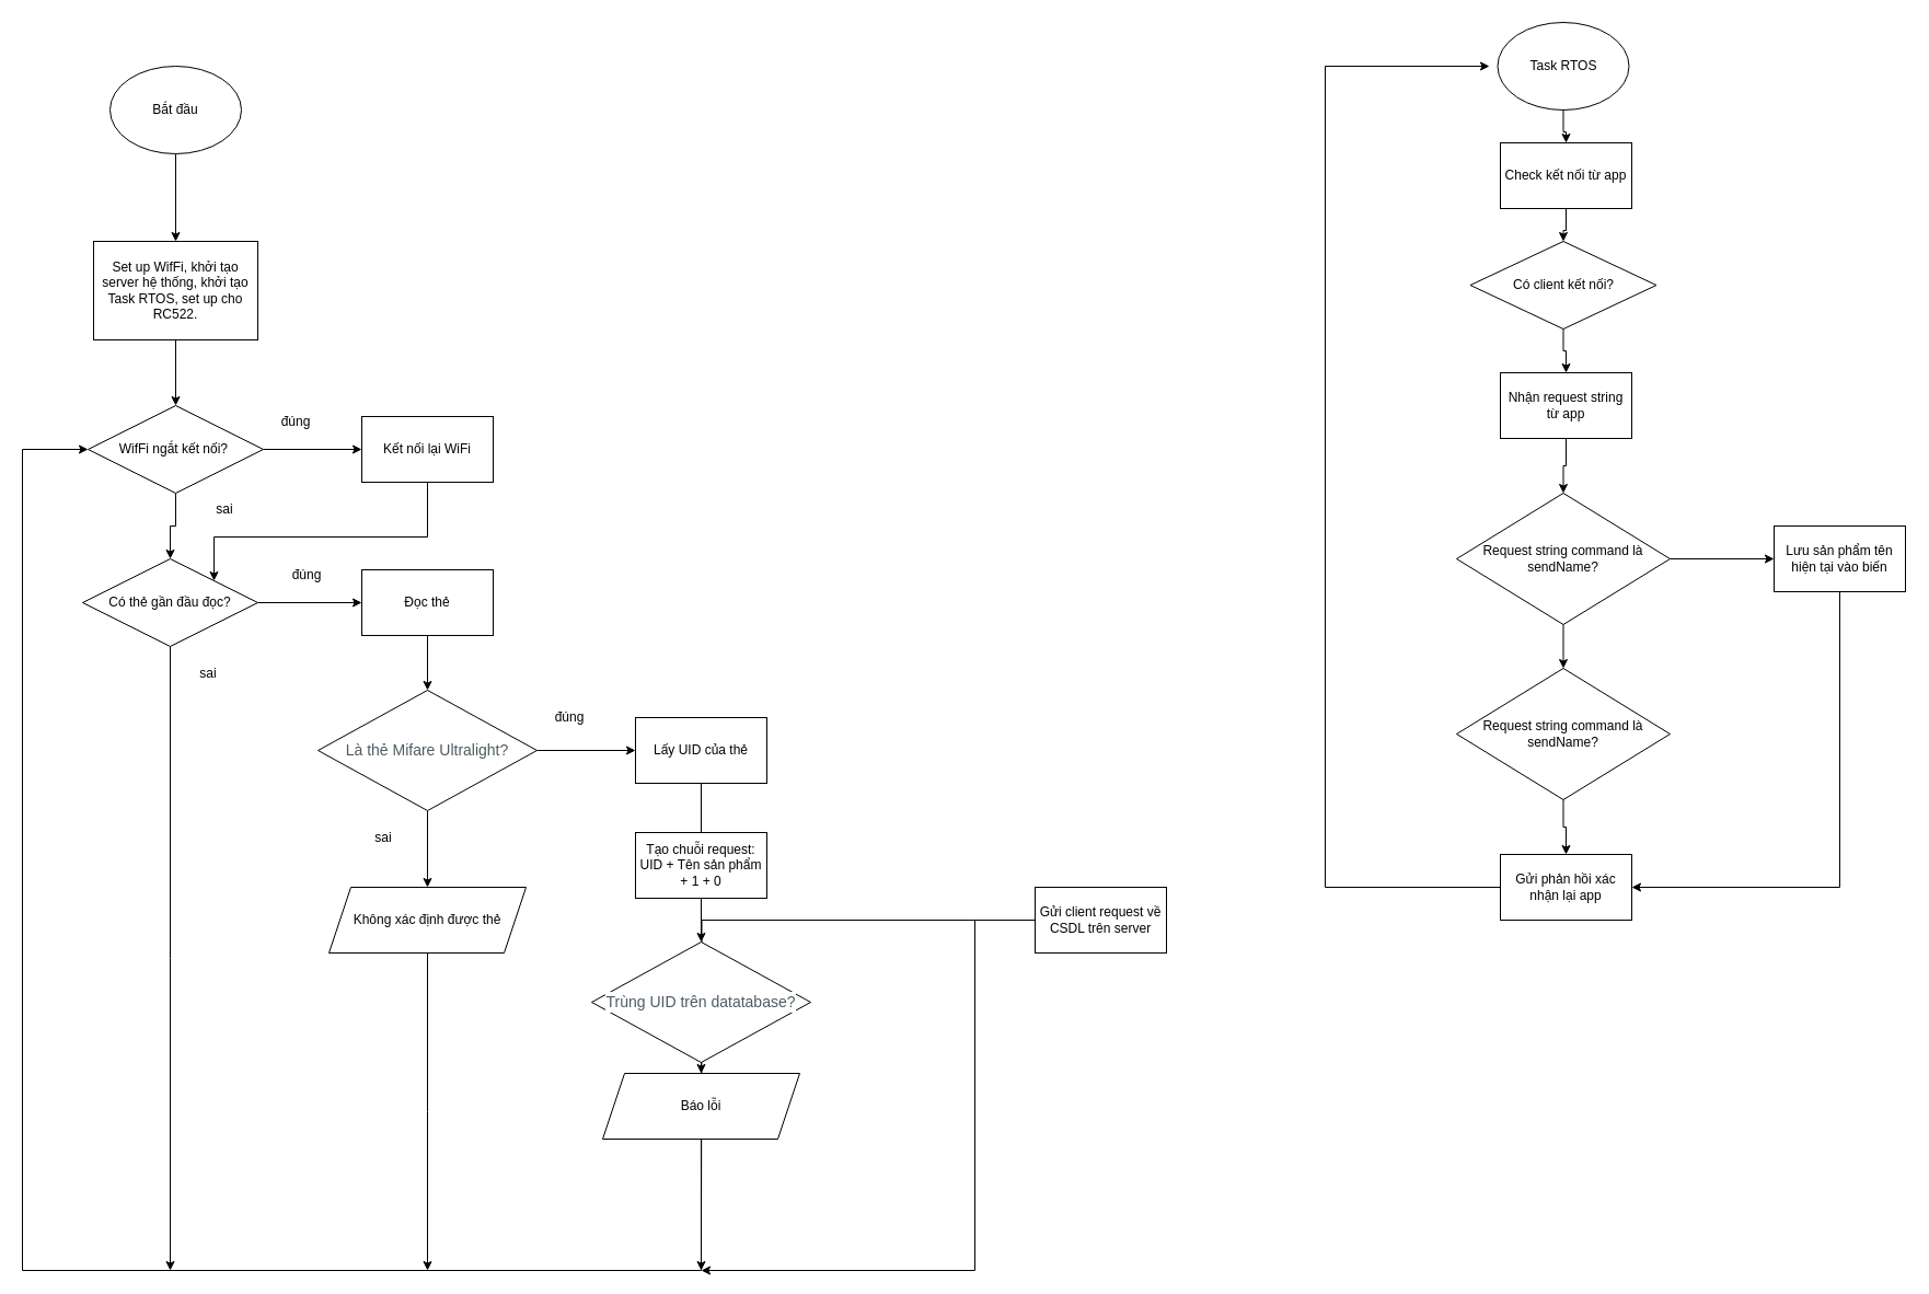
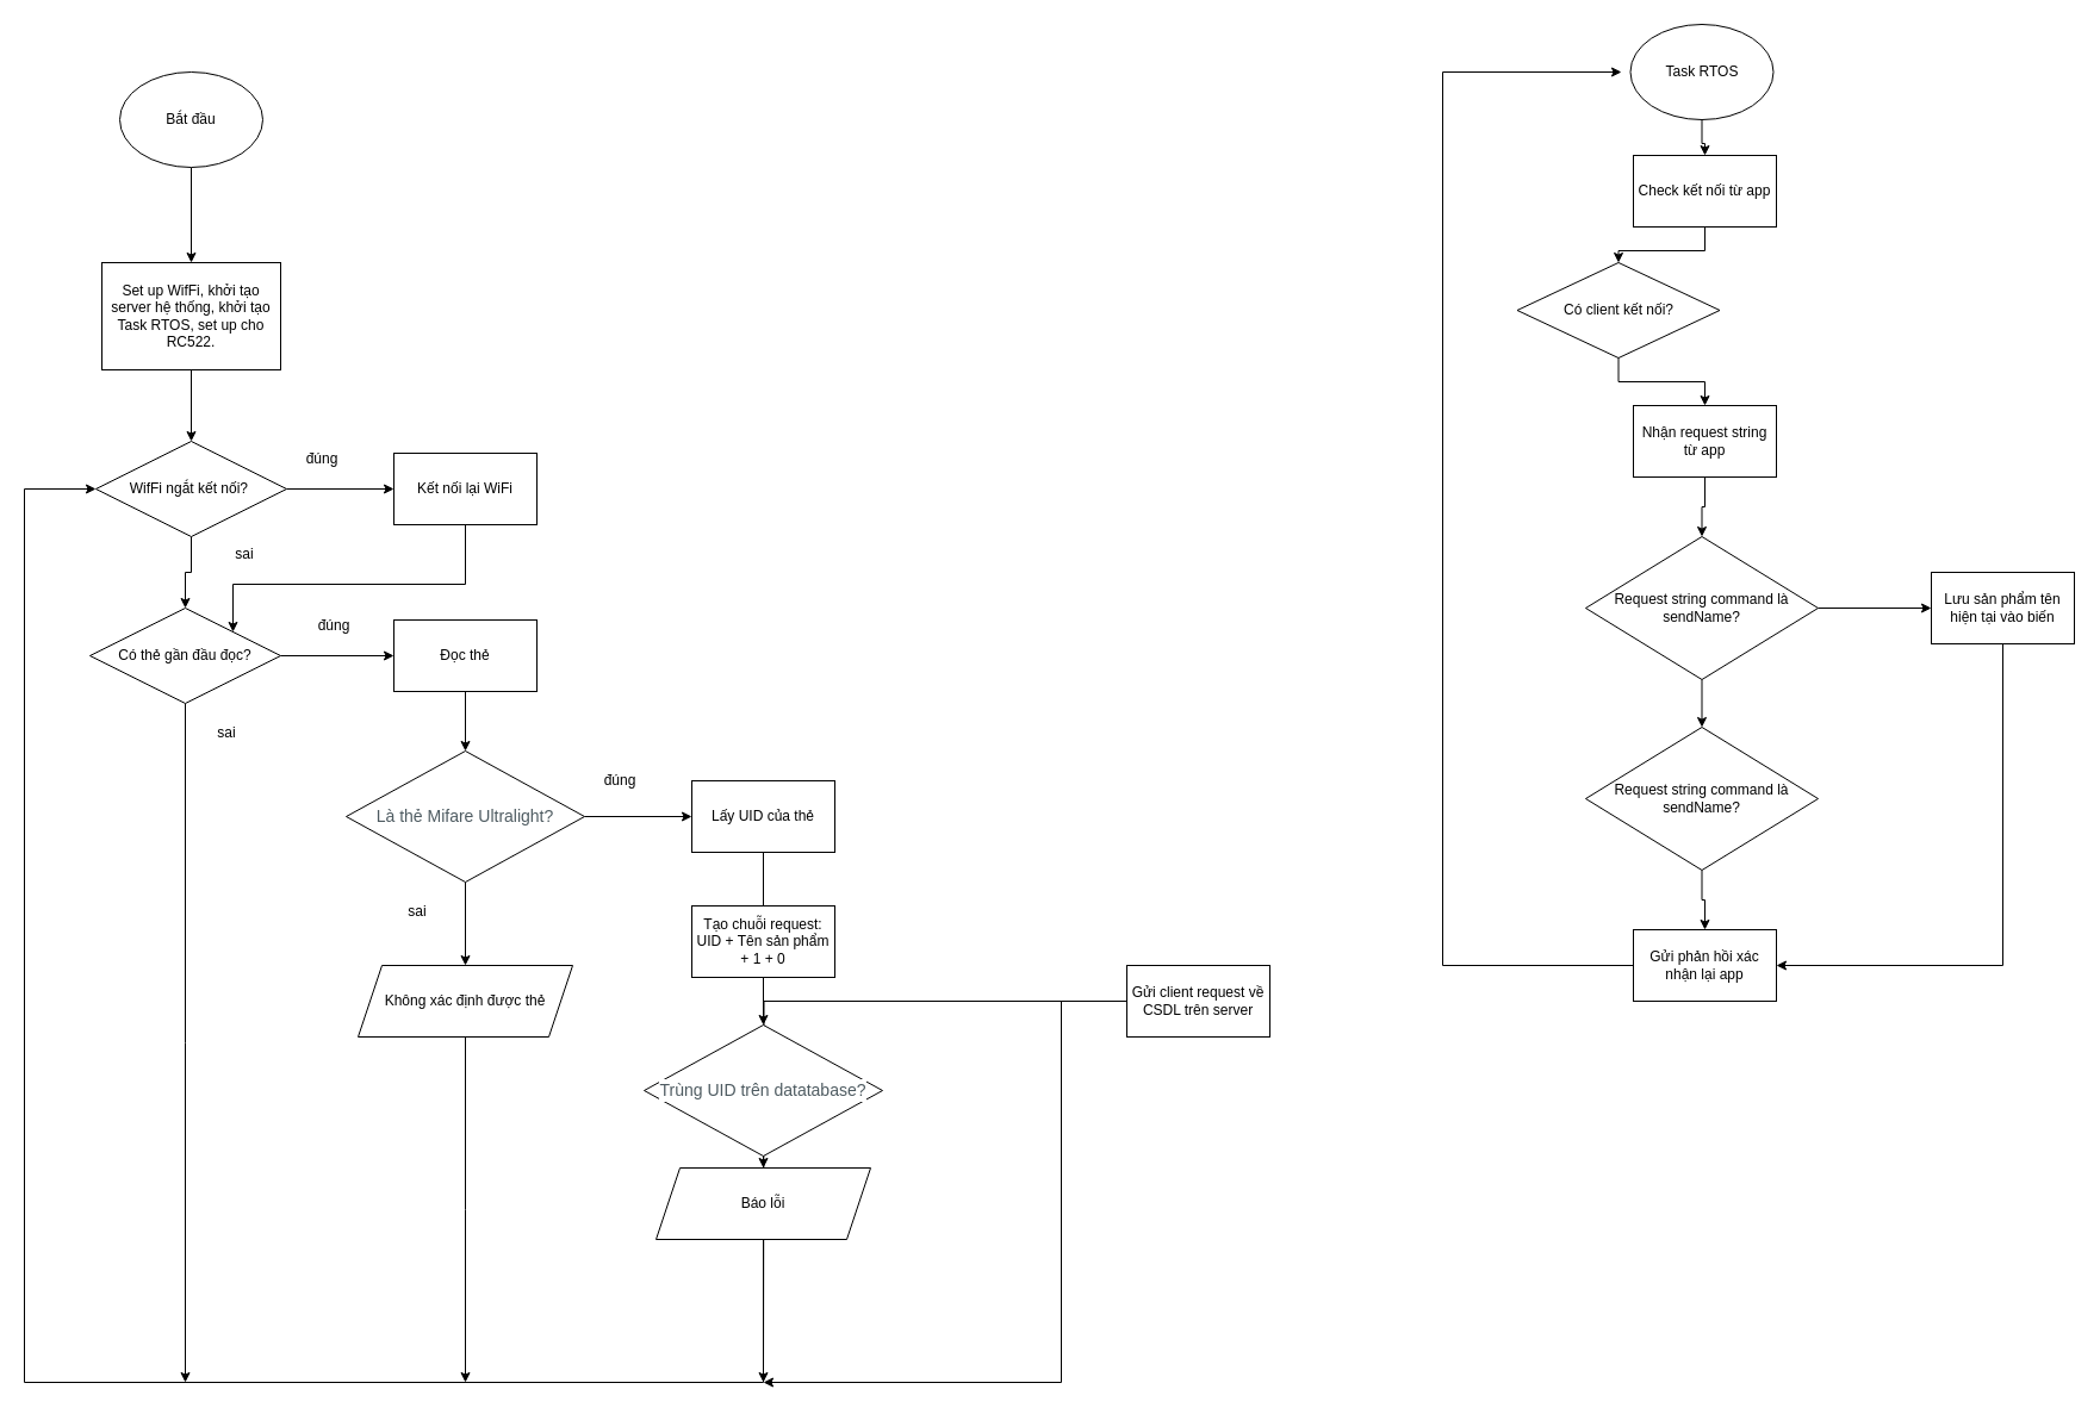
  <mxCell id="0" />
  <mxCell id="1" parent="0" />
  <mxCell id="2" style="edgeStyle=orthogonalEdgeStyle;rounded=0;orthogonalLoop=1;jettySize=auto;html=1;entryX=0.5;entryY=0;entryDx=0;entryDy=0;fontFamily=Helvetica;" parent="1" source="3" target="5" edge="1"><mxGeometry relative="1" as="geometry" /></mxCell>
  <mxCell id="3" value="Bắt đầu" style="ellipse;whiteSpace=wrap;html=1;" parent="1" vertex="1"><mxGeometry x="100" y="60" width="120" height="80" as="geometry" /></mxCell>
  <mxCell id="4" style="edgeStyle=orthogonalEdgeStyle;rounded=0;orthogonalLoop=1;jettySize=auto;html=1;entryX=0.5;entryY=0;entryDx=0;entryDy=0;fontFamily=Helvetica;" parent="1" source="5" target="8" edge="1"><mxGeometry relative="1" as="geometry" /></mxCell>
  <mxCell id="5" value="Set up WifFi, khởi tạo server hệ thống, khởi tạo Task RTOS, set up cho RC522." style="rounded=0;whiteSpace=wrap;html=1;" parent="1" vertex="1"><mxGeometry x="85" y="220" width="150" height="90" as="geometry" /></mxCell>
  <mxCell id="6" style="edgeStyle=orthogonalEdgeStyle;rounded=0;orthogonalLoop=1;jettySize=auto;html=1;entryX=0.5;entryY=0;entryDx=0;entryDy=0;fontFamily=Helvetica;" parent="1" source="8" target="13" edge="1"><mxGeometry relative="1" as="geometry" /></mxCell>
  <mxCell id="7" style="edgeStyle=orthogonalEdgeStyle;rounded=0;orthogonalLoop=1;jettySize=auto;html=1;entryX=0;entryY=0.5;entryDx=0;entryDy=0;fontFamily=Helvetica;" parent="1" source="8" target="10" edge="1"><mxGeometry relative="1" as="geometry" /></mxCell>
  <mxCell id="8" value="WifFi ngắt kết nối?&amp;nbsp;" style="rhombus;whiteSpace=wrap;html=1;" parent="1" vertex="1"><mxGeometry x="80" y="370" width="160" height="80" as="geometry" /></mxCell>
  <mxCell id="9" style="edgeStyle=orthogonalEdgeStyle;rounded=0;orthogonalLoop=1;jettySize=auto;html=1;entryX=1;entryY=0;entryDx=0;entryDy=0;fontFamily=Helvetica;" parent="1" source="10" target="13" edge="1"><mxGeometry relative="1" as="geometry"><Array as="points"><mxPoint x="390" y="490" /><mxPoint x="195" y="490" /></Array></mxGeometry></mxCell>
  <mxCell id="10" value="Kết nối lại WiFi" style="rounded=0;whiteSpace=wrap;html=1;" parent="1" vertex="1"><mxGeometry x="330" y="380" width="120" height="60" as="geometry" /></mxCell>
  <mxCell id="11" style="edgeStyle=orthogonalEdgeStyle;rounded=0;orthogonalLoop=1;jettySize=auto;html=1;entryX=0;entryY=0.5;entryDx=0;entryDy=0;fontFamily=Helvetica;" parent="1" source="13" target="15" edge="1"><mxGeometry relative="1" as="geometry" /></mxCell>
  <mxCell id="12" style="edgeStyle=orthogonalEdgeStyle;rounded=0;orthogonalLoop=1;jettySize=auto;html=1;fontFamily=Helvetica;" parent="1" source="13" edge="1"><mxGeometry relative="1" as="geometry"><mxPoint x="155" y="1160" as="targetPoint" /></mxGeometry></mxCell>
  <mxCell id="13" value="Có thẻ gần đầu đọc?" style="rhombus;whiteSpace=wrap;html=1;" parent="1" vertex="1"><mxGeometry x="75" y="510" width="160" height="80" as="geometry" /></mxCell>
  <mxCell id="14" style="edgeStyle=orthogonalEdgeStyle;rounded=0;orthogonalLoop=1;jettySize=auto;html=1;entryX=0.5;entryY=0;entryDx=0;entryDy=0;fontFamily=Helvetica;" parent="1" source="15" target="18" edge="1"><mxGeometry relative="1" as="geometry" /></mxCell>
  <mxCell id="15" value="Đọc thẻ" style="rounded=0;whiteSpace=wrap;html=1;" parent="1" vertex="1"><mxGeometry x="330" y="520" width="120" height="60" as="geometry" /></mxCell>
  <mxCell id="16" style="edgeStyle=orthogonalEdgeStyle;rounded=0;orthogonalLoop=1;jettySize=auto;html=1;entryX=0;entryY=0.5;entryDx=0;entryDy=0;fontFamily=Helvetica;" parent="1" source="18" target="20" edge="1"><mxGeometry relative="1" as="geometry" /></mxCell>
  <mxCell id="17" style="edgeStyle=orthogonalEdgeStyle;rounded=0;orthogonalLoop=1;jettySize=auto;html=1;fontFamily=Helvetica;" parent="1" source="18" target="25" edge="1"><mxGeometry relative="1" as="geometry" /></mxCell>
  <mxCell id="18" value="&lt;div style=&quot;color: rgb(78, 91, 97); background-color: rgb(255, 255, 255); font-size: 14px; line-height: 19px;&quot;&gt;Là thẻ Mifare Ultralight?&lt;/div&gt;" style="rhombus;whiteSpace=wrap;html=1;" parent="1" vertex="1"><mxGeometry x="290" y="630" width="200" height="110" as="geometry" /></mxCell>
  <mxCell id="19" style="edgeStyle=orthogonalEdgeStyle;rounded=0;orthogonalLoop=1;jettySize=auto;html=1;entryX=0.5;entryY=0;entryDx=0;entryDy=0;fontFamily=Helvetica;" parent="1" source="20" target="51" edge="1"><mxGeometry relative="1" as="geometry" /></mxCell>
  <mxCell id="20" value="Lấy UID của thẻ" style="rounded=0;whiteSpace=wrap;html=1;fontFamily=Helvetica;" parent="1" vertex="1"><mxGeometry x="580" y="655" width="120" height="60" as="geometry" /></mxCell>
  <mxCell id="21" style="edgeStyle=orthogonalEdgeStyle;rounded=0;orthogonalLoop=1;jettySize=auto;html=1;" edge="1" parent="1" source="23"><mxGeometry relative="1" as="geometry"><mxPoint x="640" y="1160" as="targetPoint" /></mxGeometry></mxCell>
  <mxCell id="22" style="edgeStyle=orthogonalEdgeStyle;rounded=0;orthogonalLoop=1;jettySize=auto;html=1;" edge="1" parent="1" source="23"><mxGeometry relative="1" as="geometry"><mxPoint x="640" y="1160" as="targetPoint" /><Array as="points"><mxPoint x="890" y="1160" /></Array></mxGeometry></mxCell>
  <mxCell id="23" value="Gửi client request về CSDL trên server" style="rounded=0;whiteSpace=wrap;html=1;fontFamily=Helvetica;" parent="1" vertex="1"><mxGeometry x="945" y="810" width="120" height="60" as="geometry" /></mxCell>
  <mxCell id="24" style="edgeStyle=orthogonalEdgeStyle;rounded=0;orthogonalLoop=1;jettySize=auto;html=1;fontFamily=Helvetica;" parent="1" source="25" edge="1"><mxGeometry relative="1" as="geometry"><mxPoint x="390" y="1160" as="targetPoint" /></mxGeometry></mxCell>
  <mxCell id="25" value="Không xác định được thẻ" style="shape=parallelogram;perimeter=parallelogramPerimeter;whiteSpace=wrap;html=1;fixedSize=1;fontFamily=Helvetica;" parent="1" vertex="1"><mxGeometry x="300" y="810" width="180" height="60" as="geometry" /></mxCell>
  <mxCell id="26" value="sai" style="text;html=1;strokeColor=none;fillColor=none;align=center;verticalAlign=middle;whiteSpace=wrap;rounded=0;fontFamily=Helvetica;" parent="1" vertex="1"><mxGeometry x="175" y="450" width="60" height="30" as="geometry" /></mxCell>
  <mxCell id="27" value="đúng" style="text;html=1;strokeColor=none;fillColor=none;align=center;verticalAlign=middle;whiteSpace=wrap;rounded=0;fontFamily=Helvetica;" parent="1" vertex="1"><mxGeometry x="240" y="370" width="60" height="30" as="geometry" /></mxCell>
  <mxCell id="28" value="sai" style="text;html=1;strokeColor=none;fillColor=none;align=center;verticalAlign=middle;whiteSpace=wrap;rounded=0;fontFamily=Helvetica;" parent="1" vertex="1"><mxGeometry x="320" y="750" width="60" height="30" as="geometry" /></mxCell>
  <mxCell id="29" value="đúng" style="text;html=1;strokeColor=none;fillColor=none;align=center;verticalAlign=middle;whiteSpace=wrap;rounded=0;fontFamily=Helvetica;" parent="1" vertex="1"><mxGeometry x="490" y="640" width="60" height="30" as="geometry" /></mxCell>
  <mxCell id="30" value="đúng" style="text;html=1;strokeColor=none;fillColor=none;align=center;verticalAlign=middle;whiteSpace=wrap;rounded=0;fontFamily=Helvetica;" parent="1" vertex="1"><mxGeometry x="250" y="510" width="60" height="30" as="geometry" /></mxCell>
  <mxCell id="31" value="sai" style="text;html=1;strokeColor=none;fillColor=none;align=center;verticalAlign=middle;whiteSpace=wrap;rounded=0;fontFamily=Helvetica;" parent="1" vertex="1"><mxGeometry x="160" y="600" width="60" height="30" as="geometry" /></mxCell>
  <mxCell id="32" style="edgeStyle=orthogonalEdgeStyle;rounded=0;orthogonalLoop=1;jettySize=auto;html=1;entryX=0.5;entryY=0;entryDx=0;entryDy=0;fontFamily=Helvetica;" parent="1" source="33" target="47" edge="1"><mxGeometry relative="1" as="geometry" /></mxCell>
  <mxCell id="33" value="Task RTOS" style="ellipse;whiteSpace=wrap;html=1;" parent="1" vertex="1"><mxGeometry x="1367.5" y="20" width="120" height="80" as="geometry" /></mxCell>
  <mxCell id="34" style="edgeStyle=orthogonalEdgeStyle;rounded=0;orthogonalLoop=1;jettySize=auto;html=1;entryX=0.5;entryY=0;entryDx=0;entryDy=0;fontFamily=Helvetica;" parent="1" source="35" target="40" edge="1"><mxGeometry relative="1" as="geometry" /></mxCell>
  <mxCell id="35" value="Nhận request string từ app" style="rounded=0;whiteSpace=wrap;html=1;fontFamily=Helvetica;" parent="1" vertex="1"><mxGeometry x="1370" y="340" width="120" height="60" as="geometry" /></mxCell>
  <mxCell id="36" style="edgeStyle=orthogonalEdgeStyle;rounded=0;orthogonalLoop=1;jettySize=auto;html=1;entryX=0.5;entryY=0;entryDx=0;entryDy=0;fontFamily=Helvetica;" parent="1" source="37" target="35" edge="1"><mxGeometry relative="1" as="geometry" /></mxCell>
- <mxCell id="37" value="Có client kết nối?" style="rhombus;whiteSpace=wrap;html=1;fontFamily=Helvetica;" parent="1" vertex="1"><mxGeometry x="1342.5" y="220" width="170" height="80" as="geometry" /></mxCell>
+ <mxCell id="37" value="Có client kết nối?" style="rhombus;whiteSpace=wrap;html=1;fontFamily=Helvetica;" parent="1" vertex="1"><mxGeometry x="1272.5" y="220" width="170" height="80" as="geometry" /></mxCell>
  <mxCell id="38" style="edgeStyle=orthogonalEdgeStyle;rounded=0;orthogonalLoop=1;jettySize=auto;html=1;entryX=0;entryY=0.5;entryDx=0;entryDy=0;fontFamily=Helvetica;" parent="1" source="40" target="42" edge="1"><mxGeometry relative="1" as="geometry" /></mxCell>
  <mxCell id="39" style="edgeStyle=orthogonalEdgeStyle;rounded=0;orthogonalLoop=1;jettySize=auto;html=1;entryX=0.5;entryY=0;entryDx=0;entryDy=0;fontFamily=Helvetica;" parent="1" source="40" target="49" edge="1"><mxGeometry relative="1" as="geometry" /></mxCell>
  <mxCell id="40" value="Request string command là sendName?" style="rhombus;whiteSpace=wrap;html=1;fontFamily=Helvetica;" parent="1" vertex="1"><mxGeometry x="1330" y="450" width="195" height="120" as="geometry" /></mxCell>
  <mxCell id="41" style="edgeStyle=orthogonalEdgeStyle;rounded=0;orthogonalLoop=1;jettySize=auto;html=1;fontFamily=Helvetica;entryX=1;entryY=0.5;entryDx=0;entryDy=0;" parent="1" source="42" target="45" edge="1"><mxGeometry relative="1" as="geometry"><mxPoint x="1680" y="830" as="targetPoint" /><Array as="points"><mxPoint x="1680" y="810" /></Array></mxGeometry></mxCell>
  <mxCell id="42" value="Lưu sản phẩm tên hiện tại vào biến" style="rounded=0;whiteSpace=wrap;html=1;fontFamily=Helvetica;" parent="1" vertex="1"><mxGeometry x="1620" y="480" width="120" height="60" as="geometry" /></mxCell>
  <mxCell id="43" value="Tạo chuỗi request: UID + Tên sản phẩm + 1 + 0" style="rounded=0;whiteSpace=wrap;html=1;fontFamily=Helvetica;" parent="1" vertex="1"><mxGeometry x="580" y="760" width="120" height="60" as="geometry" /></mxCell>
  <mxCell id="44" style="edgeStyle=orthogonalEdgeStyle;rounded=0;orthogonalLoop=1;jettySize=auto;html=1;fontFamily=Helvetica;" parent="1" source="45" edge="1"><mxGeometry relative="1" as="geometry"><mxPoint x="1360" y="60" as="targetPoint" /><Array as="points"><mxPoint x="1210" y="810" /><mxPoint x="1210" y="60" /></Array></mxGeometry></mxCell>
  <mxCell id="45" value="Gửi phản hồi xác nhận lại app" style="rounded=0;whiteSpace=wrap;html=1;fontFamily=Helvetica;" parent="1" vertex="1"><mxGeometry x="1370" y="780" width="120" height="60" as="geometry" /></mxCell>
  <mxCell id="46" style="edgeStyle=orthogonalEdgeStyle;rounded=0;orthogonalLoop=1;jettySize=auto;html=1;entryX=0.5;entryY=0;entryDx=0;entryDy=0;fontFamily=Helvetica;" parent="1" source="47" target="37" edge="1"><mxGeometry relative="1" as="geometry" /></mxCell>
  <mxCell id="47" value="Check kết nối từ app" style="rounded=0;whiteSpace=wrap;html=1;fontFamily=Helvetica;" parent="1" vertex="1"><mxGeometry x="1370" y="130" width="120" height="60" as="geometry" /></mxCell>
  <mxCell id="48" style="edgeStyle=orthogonalEdgeStyle;rounded=0;orthogonalLoop=1;jettySize=auto;html=1;fontFamily=Helvetica;entryX=0.5;entryY=0;entryDx=0;entryDy=0;" parent="1" source="49" target="45" edge="1"><mxGeometry relative="1" as="geometry"><mxPoint x="1427.5" y="770" as="targetPoint" /></mxGeometry></mxCell>
  <mxCell id="49" value="Request string command là sendName?" style="rhombus;whiteSpace=wrap;html=1;fontFamily=Helvetica;" parent="1" vertex="1"><mxGeometry x="1330" y="610" width="195" height="120" as="geometry" /></mxCell>
  <mxCell id="50" style="edgeStyle=orthogonalEdgeStyle;rounded=0;orthogonalLoop=1;jettySize=auto;html=1;entryX=0.5;entryY=0;entryDx=0;entryDy=0;" edge="1" parent="1" source="51" target="53"><mxGeometry relative="1" as="geometry" /></mxCell>
  <mxCell id="51" value="&lt;div style=&quot;color: rgb(78, 91, 97); background-color: rgb(255, 255, 255); font-size: 14px; line-height: 19px;&quot;&gt;Trùng UID trên datatabase?&lt;/div&gt;" style="rhombus;whiteSpace=wrap;html=1;" vertex="1" parent="1"><mxGeometry x="540" y="860" width="200" height="110" as="geometry" /></mxCell>
  <mxCell id="52" style="edgeStyle=orthogonalEdgeStyle;rounded=0;orthogonalLoop=1;jettySize=auto;html=1;entryX=0;entryY=0.5;entryDx=0;entryDy=0;" edge="1" parent="1" source="53" target="8"><mxGeometry relative="1" as="geometry"><Array as="points"><mxPoint x="640" y="1160" /><mxPoint x="20" y="1160" /><mxPoint x="20" y="410" /></Array></mxGeometry></mxCell>
  <mxCell id="53" value="Báo lỗi" style="shape=parallelogram;perimeter=parallelogramPerimeter;whiteSpace=wrap;html=1;fixedSize=1;fontFamily=Helvetica;" vertex="1" parent="1"><mxGeometry x="550" y="980" width="180" height="60" as="geometry" /></mxCell>
